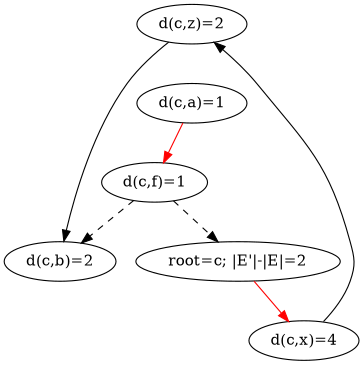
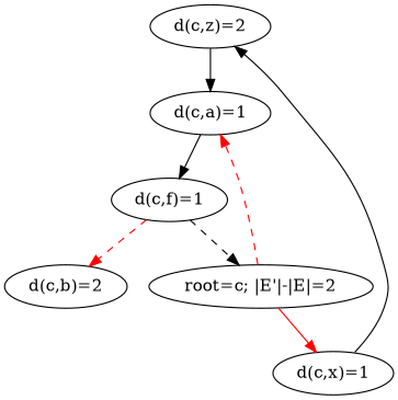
  digraph {
    edge [style=dashed]
    n1 [label="d(c,z)=2"]
    n2 [label="d(c,b)=2"]
-   n3 [label="d(c,x)=4"]
+   n3 [label="d(c,x)=1"]
    n4 [label="d(c,a)=1"]
    n5 [label="d(c,f)=1"]
    n6 [label="root=c; |E'|-|E|=2"]
-   n1 -> n2 [style=""]
+   n1 -> n4 [style=""]
    n3 -> n1 [style=solid]
-   n4 -> n5 [color=red style=""]
-   n5 -> n2
+   n4 -> n5 [style=""]
+   n5 -> n2 [color=red]
    n5 -> n6
    n6 -> n3 [color=red style=solid]
+   n6 -> n4 [color=red]
  }
